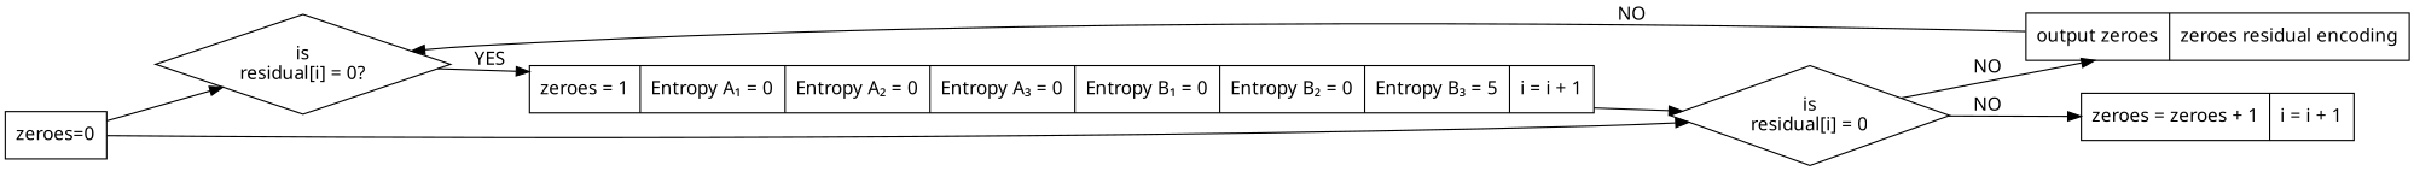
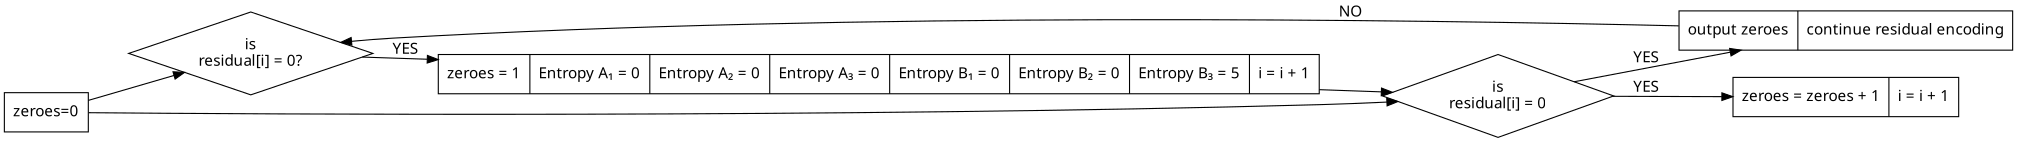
  digraph {
    fontname="Noto Sans"
    rankdir=LR
    node [fontname="Noto Sans" shape=record]
    edge [fontname="Noto Sans"]
    n1 [label="{zeroes=0}"]
    n2 [label="is\nresidual[i] = 0?" shape=diamond]
    n3 [label="is\nresidual[i] = 0" shape=diamond]
    n4 [label="{zeroes = 1|Entropy A₁ = 0|Entropy A₂ = 0|Entropy A₃ = 0|Entropy B₁ = 0|Entropy B₂ = 0|Entropy B₃ = 5|i = i + 1}"]
-   n5 [label="{output zeroes|zeroes residual encoding}"]
+   n5 [label="{output zeroes|continue residual encoding}"]
    n6 [label="{zeroes = zeroes + 1|i = i + 1}"]
    n1 -> n2
    n1 -> n3
    n2 -> n4 [label=YES]
-   n3 -> n5 [label=NO]
-   n3 -> n6 [label=NO]
+   n3 -> n5 [label=YES]
+   n3 -> n6 [label=YES]
    n4 -> n3
    n5 -> n2 [label=NO]
  }
